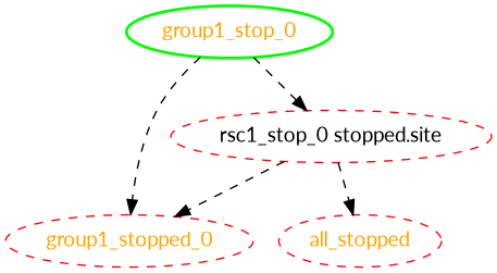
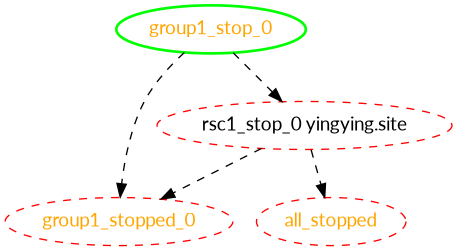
  digraph {
    fontname=Lato
    node [color=red fontcolor=orange style=dashed fontname=Lato]
    edge [style=dashed fontname=Lato]
    all_stopped
    group1_stop_0 [color=green style=bold]
    group1_stopped_0
-   "rsc1_stop_0 yingying.site" [fontcolor=black label="rsc1_stop_0 stopped.site"]
+   "rsc1_stop_0 yingying.site" [fontcolor=black]
    group1_stop_0 -> group1_stopped_0
    group1_stop_0 -> "rsc1_stop_0 yingying.site"
    "rsc1_stop_0 yingying.site" -> all_stopped
    "rsc1_stop_0 yingying.site" -> group1_stopped_0
  }
